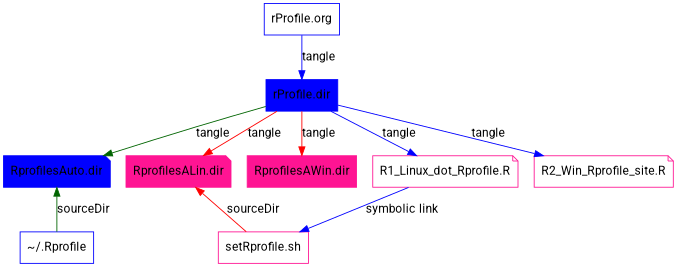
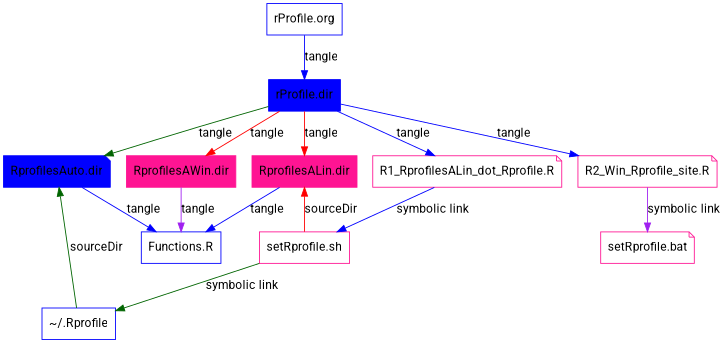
  digraph {
    fontname=Roboto
    node [color=deeppink fontname=Roboto shape=box]
    edge [color=blue fontname=Roboto]
    "rProfile.dir" [color=blue style=filled]
    "rProfile.org" [color=blue]
    "RprofilesAuto.dir" [color=blue shape=note style=filled]
-   "RprofilesALin.dir" [shape=note style=filled]
+   "RprofilesALin.dir" [style=filled]
    "RprofilesAWin.dir" [style=filled]
-   "R1_Linux_dot_Rprofile.R" [shape=note]
+   "R1_Linux_dot_Rprofile.R" [shape=note label="R1_RprofilesALin_dot_Rprofile.R"]
    "R2_Win_Rprofile_site.R" [shape=note]
+   "Functions.R" [color=blue]
    "~/.Rprofile" [color=blue]
    "setRprofile.sh"
+   "setRprofile.bat" [shape=note]
    "rProfile.dir" -> "RprofilesAuto.dir" [color=darkgreen label=tangle]
    "rProfile.dir" -> "RprofilesALin.dir" [color=red label=tangle]
    "rProfile.dir" -> "RprofilesAWin.dir" [color=red label=tangle]
    "rProfile.dir" -> "R1_Linux_dot_Rprofile.R" [label=tangle]
    "rProfile.dir" -> "R2_Win_Rprofile_site.R" [label=tangle]
    "rProfile.org" -> "rProfile.dir" [label=tangle]
+   "RprofilesAuto.dir" -> "Functions.R" [label=tangle]
    "RprofilesAuto.dir" -> "~/.Rprofile" [color=darkgreen dir=back label=sourceDir]
+   "RprofilesALin.dir" -> "Functions.R" [label=tangle]
    "RprofilesALin.dir" -> "setRprofile.sh" [color=red dir=back label=sourceDir]
+   "RprofilesAWin.dir" -> "Functions.R" [color=purple label=tangle]
    "R1_Linux_dot_Rprofile.R" -> "setRprofile.sh" [label="symbolic link"]
+   "R2_Win_Rprofile_site.R" -> "setRprofile.bat" [color=purple label="symbolic link"]
+   "setRprofile.sh" -> "~/.Rprofile" [color=darkgreen label="symbolic link"]
  }
